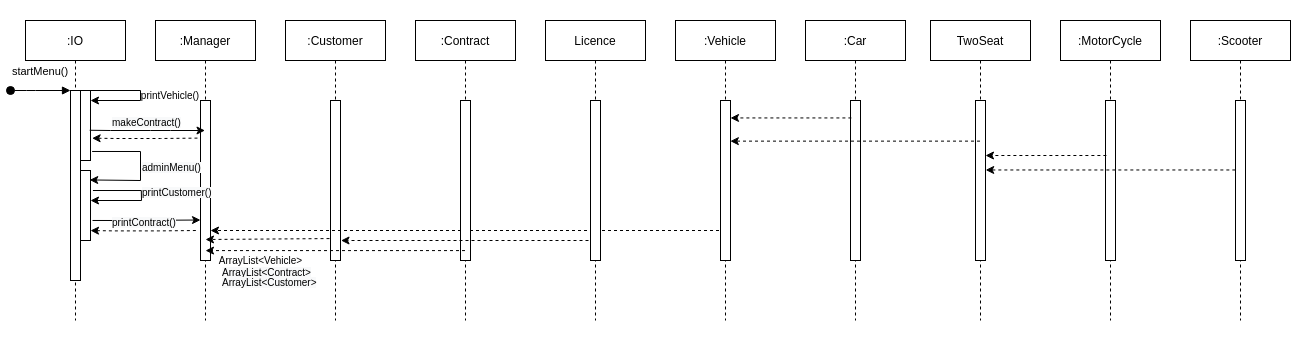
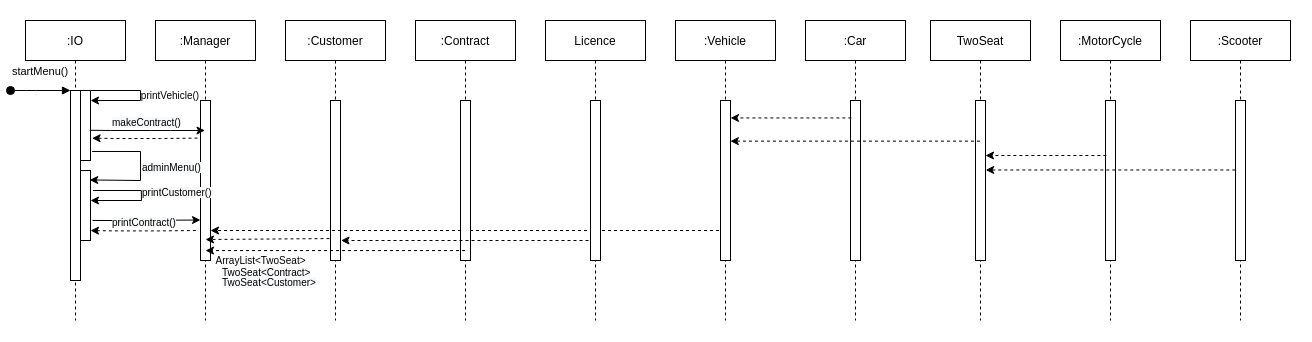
  <mxCell id="0" />
  <mxCell id="1" parent="0" />
  <mxCell id="2" value=":IO" style="shape=umlLifeline;perimeter=lifelinePerimeter;container=1;collapsible=0;recursiveResize=0;rounded=0;shadow=0;strokeWidth=1;" parent="1" vertex="1"><mxGeometry x="20" y="20" width="100" height="300" as="geometry" /></mxCell>
  <mxCell id="3" value="" style="points=[];perimeter=orthogonalPerimeter;rounded=0;shadow=0;strokeWidth=1;" parent="2" vertex="1"><mxGeometry x="45" y="70" width="10" height="190" as="geometry" /></mxCell>
  <mxCell id="4" value="startMenu()" style="verticalAlign=bottom;startArrow=oval;endArrow=block;startSize=8;shadow=0;strokeWidth=1;" parent="2" target="3" edge="1"><mxGeometry y="10" relative="1" as="geometry"><mxPoint x="-15" y="70" as="sourcePoint" /><Array as="points"><mxPoint x="-15" y="70" /><mxPoint y="70" /></Array><mxPoint as="offset" /></mxGeometry></mxCell>
  <mxCell id="5" value="" style="points=[];perimeter=orthogonalPerimeter;rounded=0;shadow=0;strokeWidth=1;" vertex="1" parent="2"><mxGeometry x="55" y="70" width="10" height="70" as="geometry" /></mxCell>
  <mxCell id="6" value="" style="endArrow=classic;html=1;rounded=0;" edge="1" parent="2" source="5" target="5"><mxGeometry width="50" height="50" relative="1" as="geometry"><mxPoint x="115" y="120" as="sourcePoint" /><mxPoint x="115" y="220" as="targetPoint" /><Array as="points"><mxPoint x="115" y="70" /><mxPoint x="115" y="80" /></Array></mxGeometry></mxCell>
  <mxCell id="7" value="" style="points=[];perimeter=orthogonalPerimeter;rounded=0;shadow=0;strokeWidth=1;" vertex="1" parent="2"><mxGeometry x="55" y="150" width="10" height="70" as="geometry" /></mxCell>
  <mxCell id="8" value="" style="endArrow=classic;html=1;rounded=0;fontSize=10;exitX=1.161;exitY=0.871;exitDx=0;exitDy=0;exitPerimeter=0;entryX=0.918;entryY=0.135;entryDx=0;entryDy=0;entryPerimeter=0;" edge="1" parent="2" source="5" target="7"><mxGeometry width="50" height="50" relative="1" as="geometry"><mxPoint x="85" y="230" as="sourcePoint" /><mxPoint x="135" y="180" as="targetPoint" /><Array as="points"><mxPoint x="115" y="131" /><mxPoint x="115" y="160" /></Array></mxGeometry></mxCell>
  <mxCell id="9" value=":Manager" style="shape=umlLifeline;perimeter=lifelinePerimeter;container=1;collapsible=0;recursiveResize=0;rounded=0;shadow=0;strokeWidth=1;" parent="1" vertex="1"><mxGeometry x="150" y="20" width="100" height="300" as="geometry" /></mxCell>
  <mxCell id="10" value="" style="points=[];perimeter=orthogonalPerimeter;rounded=0;shadow=0;strokeWidth=1;" parent="9" vertex="1"><mxGeometry x="45" y="80" width="10" height="160" as="geometry" /></mxCell>
  <mxCell id="11" value="&lt;font style=&quot;font-size: 10px&quot;&gt;printVehicle()&lt;/font&gt;" style="text;html=1;strokeColor=none;fillColor=none;align=center;verticalAlign=middle;whiteSpace=wrap;rounded=0;" vertex="1" parent="9"><mxGeometry x="-5" y="60" width="40" height="30" as="geometry" /></mxCell>
  <mxCell id="12" value="&lt;span style=&quot;color: rgb(0 , 0 , 0) ; font-family: &amp;#34;helvetica&amp;#34; ; font-size: 10px ; font-style: normal ; font-weight: 400 ; letter-spacing: normal ; text-align: center ; text-indent: 0px ; text-transform: none ; word-spacing: 0px ; background-color: rgb(248 , 249 , 250) ; display: inline ; float: none&quot;&gt;adminMenu()&lt;/span&gt;" style="text;whiteSpace=wrap;html=1;fontSize=10;" vertex="1" parent="9"><mxGeometry x="-15" y="135" width="80" height="30" as="geometry" /></mxCell>
  <mxCell id="13" value="&lt;span style=&quot;color: rgb(0 , 0 , 0) ; font-family: &amp;#34;helvetica&amp;#34; ; font-size: 10px ; font-style: normal ; font-weight: 400 ; letter-spacing: normal ; text-align: center ; text-indent: 0px ; text-transform: none ; word-spacing: 0px ; background-color: rgb(248 , 249 , 250) ; display: inline ; float: none&quot;&gt;printCustomer()&lt;/span&gt;" style="text;whiteSpace=wrap;html=1;fontSize=10;" vertex="1" parent="9"><mxGeometry x="-15" y="160" width="80" height="30" as="geometry" /></mxCell>
  <mxCell id="14" value=":Customer" style="shape=umlLifeline;perimeter=lifelinePerimeter;container=1;collapsible=0;recursiveResize=0;rounded=0;shadow=0;strokeWidth=1;" vertex="1" parent="1"><mxGeometry x="280" y="20" width="100" height="300" as="geometry" /></mxCell>
  <mxCell id="15" value="" style="points=[];perimeter=orthogonalPerimeter;rounded=0;shadow=0;strokeWidth=1;" vertex="1" parent="14"><mxGeometry x="45" y="80" width="10" height="160" as="geometry" /></mxCell>
  <mxCell id="16" value="" style="endArrow=classic;html=1;rounded=0;fontSize=10;entryX=0.5;entryY=0.938;entryDx=0;entryDy=0;entryPerimeter=0;dashed=1;" edge="1" parent="14" source="22"><mxGeometry width="50" height="50" relative="1" as="geometry"><mxPoint x="184.5" y="210.0" as="sourcePoint" /><mxPoint x="-75" y="210.0" as="targetPoint" /><Array as="points"><mxPoint x="75" y="210" /><mxPoint x="-5" y="210" /><mxPoint x="-25" y="210" /></Array></mxGeometry></mxCell>
  <mxCell id="17" value=":Contract" style="shape=umlLifeline;perimeter=lifelinePerimeter;container=1;collapsible=0;recursiveResize=0;rounded=0;shadow=0;strokeWidth=1;" vertex="1" parent="1"><mxGeometry x="410" y="20" width="100" height="300" as="geometry" /></mxCell>
  <mxCell id="18" value="" style="points=[];perimeter=orthogonalPerimeter;rounded=0;shadow=0;strokeWidth=1;" vertex="1" parent="17"><mxGeometry x="45" y="80" width="10" height="160" as="geometry" /></mxCell>
  <mxCell id="19" value="" style="endArrow=classic;html=1;rounded=0;fontSize=10;entryX=0.5;entryY=0.938;entryDx=0;entryDy=0;entryPerimeter=0;dashed=1;" edge="1" parent="17"><mxGeometry width="50" height="50" relative="1" as="geometry"><mxPoint x="185" y="220.0" as="sourcePoint" /><mxPoint x="-74.5" y="220.0" as="targetPoint" /></mxGeometry></mxCell>
  <mxCell id="20" value="Licence" style="shape=umlLifeline;perimeter=lifelinePerimeter;container=1;collapsible=0;recursiveResize=0;rounded=0;shadow=0;strokeWidth=1;" vertex="1" parent="1"><mxGeometry x="540" y="20" width="100" height="300" as="geometry" /></mxCell>
  <mxCell id="21" value="" style="points=[];perimeter=orthogonalPerimeter;rounded=0;shadow=0;strokeWidth=1;" vertex="1" parent="20"><mxGeometry x="45" y="80" width="10" height="160" as="geometry" /></mxCell>
  <mxCell id="22" value=":Vehicle" style="shape=umlLifeline;perimeter=lifelinePerimeter;container=1;collapsible=0;recursiveResize=0;rounded=0;shadow=0;strokeWidth=1;" vertex="1" parent="1"><mxGeometry x="670" y="20" width="100" height="300" as="geometry" /></mxCell>
  <mxCell id="23" value="" style="points=[];perimeter=orthogonalPerimeter;rounded=0;shadow=0;strokeWidth=1;" vertex="1" parent="22"><mxGeometry x="45" y="80" width="10" height="160" as="geometry" /></mxCell>
  <mxCell id="24" value=":Car" style="shape=umlLifeline;perimeter=lifelinePerimeter;container=1;collapsible=0;recursiveResize=0;rounded=0;shadow=0;strokeWidth=1;" vertex="1" parent="1"><mxGeometry x="800" y="20" width="100" height="300" as="geometry" /></mxCell>
  <mxCell id="25" value="" style="points=[];perimeter=orthogonalPerimeter;rounded=0;shadow=0;strokeWidth=1;" vertex="1" parent="24"><mxGeometry x="45" y="80" width="10" height="160" as="geometry" /></mxCell>
  <mxCell id="26" value="TwoSeat" style="shape=umlLifeline;perimeter=lifelinePerimeter;container=1;collapsible=0;recursiveResize=0;rounded=0;shadow=0;strokeWidth=1;" vertex="1" parent="1"><mxGeometry x="925" y="20" width="100" height="300" as="geometry" /></mxCell>
  <mxCell id="27" value="" style="points=[];perimeter=orthogonalPerimeter;rounded=0;shadow=0;strokeWidth=1;" vertex="1" parent="26"><mxGeometry x="45" y="80" width="10" height="160" as="geometry" /></mxCell>
  <mxCell id="28" value=":MotorCycle" style="shape=umlLifeline;perimeter=lifelinePerimeter;container=1;collapsible=0;recursiveResize=0;rounded=0;shadow=0;strokeWidth=1;" vertex="1" parent="1"><mxGeometry x="1055" y="20" width="100" height="300" as="geometry" /></mxCell>
  <mxCell id="29" value="" style="points=[];perimeter=orthogonalPerimeter;rounded=0;shadow=0;strokeWidth=1;" vertex="1" parent="28"><mxGeometry x="45" y="80" width="10" height="160" as="geometry" /></mxCell>
  <mxCell id="30" value="" style="endArrow=classic;html=1;rounded=0;fontSize=10;exitX=0.089;exitY=0.109;exitDx=0;exitDy=0;exitPerimeter=0;dashed=1;" edge="1" parent="28"><mxGeometry width="50" height="50" relative="1" as="geometry"><mxPoint x="45.89" y="135.0" as="sourcePoint" /><mxPoint x="-75" y="135.0" as="targetPoint" /></mxGeometry></mxCell>
  <mxCell id="31" value=":Scooter" style="shape=umlLifeline;perimeter=lifelinePerimeter;container=1;collapsible=0;recursiveResize=0;rounded=0;shadow=0;strokeWidth=1;" vertex="1" parent="1"><mxGeometry x="1185" y="20" width="100" height="300" as="geometry" /></mxCell>
  <mxCell id="32" value="" style="points=[];perimeter=orthogonalPerimeter;rounded=0;shadow=0;strokeWidth=1;" vertex="1" parent="31"><mxGeometry x="45" y="80" width="10" height="160" as="geometry" /></mxCell>
  <mxCell id="33" value="" style="endArrow=classic;html=1;rounded=0;fontSize=10;exitX=-0.1;exitY=0.863;exitDx=0;exitDy=0;exitPerimeter=0;dashed=1;" edge="1" parent="1" source="15"><mxGeometry width="50" height="50" relative="1" as="geometry"><mxPoint x="275" y="200" as="sourcePoint" /><mxPoint x="200" y="239" as="targetPoint" /></mxGeometry></mxCell>
  <mxCell id="34" value="" style="endArrow=classic;html=1;rounded=0;fontSize=10;entryX=0.5;entryY=0.938;entryDx=0;entryDy=0;entryPerimeter=0;dashed=1;" edge="1" parent="1" source="17" target="10"><mxGeometry width="50" height="50" relative="1" as="geometry"><mxPoint x="334" y="248.08" as="sourcePoint" /><mxPoint x="219.22" y="248.88" as="targetPoint" /></mxGeometry></mxCell>
  <mxCell id="35" value="" style="endArrow=classic;html=1;rounded=0;fontSize=10;exitX=0.918;exitY=0.568;exitDx=0;exitDy=0;exitPerimeter=0;" edge="1" parent="1" source="5" target="9"><mxGeometry width="50" height="50" relative="1" as="geometry"><mxPoint x="85" y="110" as="sourcePoint" /><mxPoint x="145" y="110" as="targetPoint" /><Array as="points"><mxPoint x="105" y="130" /><mxPoint x="145" y="130" /><mxPoint x="165" y="130" /></Array></mxGeometry></mxCell>
- <mxCell id="36" value="ArrayList&amp;lt;Vehicle&amp;gt;" style="text;html=1;align=center;verticalAlign=middle;resizable=0;points=[];autosize=1;strokeColor=none;fillColor=none;fontSize=10;" vertex="1" parent="1"><mxGeometry x="205" y="250" width="100" height="20" as="geometry" /></mxCell>
- <mxCell id="37" value="&lt;span style=&quot;color: rgb(0 , 0 , 0) ; font-family: &amp;#34;helvetica&amp;#34; ; font-size: 10px ; font-style: normal ; font-weight: 400 ; letter-spacing: normal ; text-align: center ; text-indent: 0px ; text-transform: none ; word-spacing: 0px ; background-color: rgb(248 , 249 , 250) ; display: inline ; float: none&quot;&gt;ArrayList&amp;lt;Contract&amp;gt;&lt;/span&gt;" style="text;whiteSpace=wrap;html=1;fontSize=10;" vertex="1" parent="1"><mxGeometry x="215" y="260" width="110" height="30" as="geometry" /></mxCell>
- <mxCell id="38" value="&lt;span style=&quot;color: rgb(0 , 0 , 0) ; font-family: &amp;#34;helvetica&amp;#34; ; font-size: 10px ; font-style: normal ; font-weight: 400 ; letter-spacing: normal ; text-align: center ; text-indent: 0px ; text-transform: none ; word-spacing: 0px ; background-color: rgb(248 , 249 , 250) ; display: inline ; float: none&quot;&gt;ArrayList&amp;lt;Customer&amp;gt;&lt;/span&gt;" style="text;whiteSpace=wrap;html=1;fontSize=10;" vertex="1" parent="1"><mxGeometry x="215" y="270" width="110" height="30" as="geometry" /></mxCell>
+ <mxCell id="36" value="ArrayList&amp;lt;TwoSeat&amp;gt;" style="text;html=1;align=center;verticalAlign=middle;resizable=0;points=[];autosize=1;strokeColor=none;fillColor=none;fontSize=10;" vertex="1" parent="1"><mxGeometry x="205" y="250" width="100" height="20" as="geometry" /></mxCell>
+ <mxCell id="37" value="&lt;span style=&quot;color: rgb(0 , 0 , 0) ; font-family: &amp;#34;helvetica&amp;#34; ; font-size: 10px ; font-style: normal ; font-weight: 400 ; letter-spacing: normal ; text-align: center ; text-indent: 0px ; text-transform: none ; word-spacing: 0px ; background-color: rgb(248 , 249 , 250) ; display: inline ; float: none&quot;&gt;TwoSeat&amp;lt;Contract&amp;gt;&lt;/span&gt;" style="text;whiteSpace=wrap;html=1;fontSize=10;" vertex="1" parent="1"><mxGeometry x="215" y="260" width="110" height="30" as="geometry" /></mxCell>
+ <mxCell id="38" value="&lt;span style=&quot;color: rgb(0 , 0 , 0) ; font-family: &amp;#34;helvetica&amp;#34; ; font-size: 10px ; font-style: normal ; font-weight: 400 ; letter-spacing: normal ; text-align: center ; text-indent: 0px ; text-transform: none ; word-spacing: 0px ; background-color: rgb(248 , 249 , 250) ; display: inline ; float: none&quot;&gt;TwoSeat&amp;lt;Customer&amp;gt;&lt;/span&gt;" style="text;whiteSpace=wrap;html=1;fontSize=10;" vertex="1" parent="1"><mxGeometry x="215" y="270" width="110" height="30" as="geometry" /></mxCell>
  <mxCell id="39" value="&lt;span style=&quot;color: rgb(0 , 0 , 0) ; font-family: &amp;#34;helvetica&amp;#34; ; font-size: 10px ; font-style: normal ; font-weight: 400 ; letter-spacing: normal ; text-align: center ; text-indent: 0px ; text-transform: none ; word-spacing: 0px ; background-color: rgb(248 , 249 , 250) ; display: inline ; float: none&quot;&gt;makeContract()&lt;/span&gt;" style="text;whiteSpace=wrap;html=1;fontSize=10;" vertex="1" parent="1"><mxGeometry x="105" y="110" width="80" height="30" as="geometry" /></mxCell>
  <mxCell id="40" value="" style="endArrow=none;html=1;rounded=0;fontSize=10;startArrow=classic;startFill=1;dashed=1;endFill=0;exitX=1.161;exitY=0.681;exitDx=0;exitDy=0;exitPerimeter=0;entryX=-0.112;entryY=0.235;entryDx=0;entryDy=0;entryPerimeter=0;" edge="1" parent="1" source="5" target="10"><mxGeometry width="50" height="50" relative="1" as="geometry"><mxPoint x="80.5" y="120" as="sourcePoint" /><mxPoint x="195" y="120" as="targetPoint" /><Array as="points"><mxPoint x="111" y="138" /><mxPoint x="155" y="138" /></Array></mxGeometry></mxCell>
  <mxCell id="41" value="" style="endArrow=classic;html=1;rounded=0;fontSize=10;exitX=1.161;exitY=0.871;exitDx=0;exitDy=0;exitPerimeter=0;" edge="1" parent="1" target="7"><mxGeometry width="50" height="50" relative="1" as="geometry"><mxPoint x="87.43" y="190" as="sourcePoint" /><mxPoint x="85" y="218.48" as="targetPoint" /><Array as="points"><mxPoint x="135.82" y="190.03" /><mxPoint x="136" y="200" /></Array></mxGeometry></mxCell>
  <mxCell id="42" value="" style="endArrow=classic;html=1;rounded=0;fontSize=10;entryX=0;entryY=0.747;entryDx=0;entryDy=0;exitX=1.2;exitY=0.714;exitDx=0;exitDy=0;exitPerimeter=0;entryPerimeter=0;" edge="1" parent="1" source="7" target="10"><mxGeometry width="50" height="50" relative="1" as="geometry"><mxPoint x="105" y="260" as="sourcePoint" /><mxPoint x="155" y="210" as="targetPoint" /><Array as="points"><mxPoint x="115" y="220" /></Array></mxGeometry></mxCell>
  <mxCell id="43" value="" style="endArrow=none;html=1;rounded=0;fontSize=10;startArrow=classic;startFill=1;dashed=1;endFill=0;exitX=1.161;exitY=0.681;exitDx=0;exitDy=0;exitPerimeter=0;entryX=-0.112;entryY=0.235;entryDx=0;entryDy=0;entryPerimeter=0;" edge="1" parent="1"><mxGeometry width="50" height="50" relative="1" as="geometry"><mxPoint x="85" y="230.07" as="sourcePoint" /><mxPoint x="192.27" y="230" as="targetPoint" /><Array as="points"><mxPoint x="109.39" y="230.4" /><mxPoint x="153.39" y="230.4" /></Array></mxGeometry></mxCell>
  <mxCell id="44" value="&lt;span style=&quot;color: rgb(0 , 0 , 0) ; font-family: &amp;#34;helvetica&amp;#34; ; font-size: 10px ; font-style: normal ; font-weight: 400 ; letter-spacing: normal ; text-align: center ; text-indent: 0px ; text-transform: none ; word-spacing: 0px ; background-color: rgb(248 , 249 , 250) ; display: inline ; float: none&quot;&gt;printContract()&lt;/span&gt;" style="text;whiteSpace=wrap;html=1;fontSize=10;" vertex="1" parent="1"><mxGeometry x="105" y="210" width="90" height="30" as="geometry" /></mxCell>
  <mxCell id="45" value="" style="endArrow=classic;html=1;rounded=0;fontSize=10;exitX=0.089;exitY=0.109;exitDx=0;exitDy=0;exitPerimeter=0;dashed=1;" edge="1" parent="1" source="25" target="23"><mxGeometry width="50" height="50" relative="1" as="geometry"><mxPoint x="585" y="120" as="sourcePoint" /><mxPoint x="635" y="70" as="targetPoint" /></mxGeometry></mxCell>
  <mxCell id="46" value="" style="endArrow=classic;html=1;rounded=0;fontSize=10;entryX=0.984;entryY=0.254;entryDx=0;entryDy=0;entryPerimeter=0;dashed=1;" edge="1" parent="1" source="26" target="23"><mxGeometry width="50" height="50" relative="1" as="geometry"><mxPoint x="855.89" y="127.44" as="sourcePoint" /><mxPoint x="735" y="127.44" as="targetPoint" /></mxGeometry></mxCell>
  <mxCell id="47" value="" style="endArrow=classic;html=1;rounded=0;fontSize=10;entryX=0.984;entryY=0.254;entryDx=0;entryDy=0;entryPerimeter=0;dashed=1;" edge="1" parent="1"><mxGeometry width="50" height="50" relative="1" as="geometry"><mxPoint x="1229.83" y="169.47" as="sourcePoint" /><mxPoint x="980.17" y="169.47" as="targetPoint" /></mxGeometry></mxCell>
